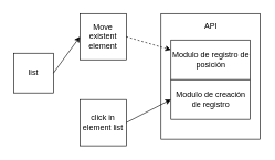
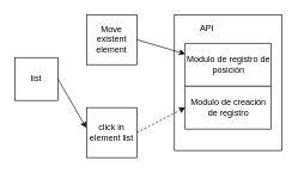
  <mxCell id="0" />
  <mxCell id="1" parent="0" />
  <mxCell id="2" value="" style="rounded=0;whiteSpace=wrap;html=1;" vertex="1" parent="1"><mxGeometry x="242.5" y="20" width="150" height="190" as="geometry" /></mxCell>
  <mxCell id="3" value="list" style="rounded=0;whiteSpace=wrap;html=1;" vertex="1" parent="1"><mxGeometry x="20" y="80" width="60" height="60" as="geometry" /></mxCell>
  <mxCell id="4" value="Move existent element" style="whiteSpace=wrap;html=1;aspect=fixed;" vertex="1" parent="1"><mxGeometry x="120" y="20" width="70" height="70" as="geometry" /></mxCell>
- <mxCell id="5" value="" style="endArrow=classic;html=1;rounded=0;exitX=1;exitY=0.5;exitDx=0;exitDy=0;entryX=0;entryY=0.5;entryDx=0;entryDy=0;" edge="1" parent="1" source="3" target="4"><mxGeometry width="50" height="50" relative="1" as="geometry"><mxPoint x="260" y="170" as="sourcePoint" /><mxPoint x="310" y="120" as="targetPoint" /></mxGeometry></mxCell>
  <mxCell id="6" value="click in element list" style="whiteSpace=wrap;html=1;aspect=fixed;" vertex="1" parent="1"><mxGeometry x="120" y="150" width="70" height="70" as="geometry" /></mxCell>
- <mxCell id="8" value="API" style="text;html=1;align=center;verticalAlign=middle;whiteSpace=wrap;rounded=0;" vertex="1" parent="1"><mxGeometry x="287.5" y="30" width="60" height="20" as="geometry" /></mxCell>
+ <mxCell id="7" value="" style="endArrow=classic;html=1;rounded=0;entryX=-0.008;entryY=0.405;entryDx=0;entryDy=0;entryPerimeter=0;exitX=1;exitY=0.5;exitDx=0;exitDy=0;" edge="1" parent="1" source="3" target="6"><mxGeometry width="50" height="50" relative="1" as="geometry"><mxPoint x="80" y="130" as="sourcePoint" /><mxPoint x="120" y="20" as="targetPoint" /></mxGeometry></mxCell>
+ <mxCell id="8" value="API" style="text;html=1;align=center;verticalAlign=middle;whiteSpace=wrap;rounded=0;" vertex="1" parent="1"><mxGeometry x="257.5" y="30" width="60" height="20" as="geometry" /></mxCell>
  <mxCell id="9" value="Modulo de registro de posición" style="rounded=0;whiteSpace=wrap;html=1;" vertex="1" parent="1"><mxGeometry x="257.5" y="60" width="120" height="60" as="geometry" /></mxCell>
  <mxCell id="10" value="Modulo de creación de registro" style="rounded=0;whiteSpace=wrap;html=1;" vertex="1" parent="1"><mxGeometry x="257.5" y="120" width="120" height="60" as="geometry" /></mxCell>
- <mxCell id="11" value="" style="endArrow=classic;html=1;rounded=0;exitX=1;exitY=0.5;exitDx=0;exitDy=0;entryX=0;entryY=0.25;entryDx=0;entryDy=0;dashed=1;" edge="1" parent="1" source="4" target="9"><mxGeometry width="50" height="50" relative="1" as="geometry"><mxPoint x="260" y="170" as="sourcePoint" /><mxPoint x="310" y="120" as="targetPoint" /></mxGeometry></mxCell>
- <mxCell id="12" value="" style="endArrow=classic;html=1;rounded=0;exitX=1;exitY=0.5;exitDx=0;exitDy=0;entryX=0;entryY=0.5;entryDx=0;entryDy=0;" edge="1" parent="1" source="6" target="10"><mxGeometry width="50" height="50" relative="1" as="geometry"><mxPoint x="260" y="170" as="sourcePoint" /><mxPoint x="210" y="140" as="targetPoint" /></mxGeometry></mxCell>
+ <mxCell id="11" value="" style="endArrow=classic;html=1;rounded=0;exitX=1;exitY=0.5;exitDx=0;exitDy=0;entryX=0;entryY=0.25;entryDx=0;entryDy=0;" edge="1" parent="1" source="4" target="9"><mxGeometry width="50" height="50" relative="1" as="geometry"><mxPoint x="260" y="170" as="sourcePoint" /><mxPoint x="310" y="120" as="targetPoint" /></mxGeometry></mxCell>
+ <mxCell id="12" value="" style="endArrow=classic;html=1;rounded=0;exitX=1;exitY=0.5;exitDx=0;exitDy=0;entryX=0;entryY=0.5;entryDx=0;entryDy=0;dashed=1;" edge="1" parent="1" source="6" target="10"><mxGeometry width="50" height="50" relative="1" as="geometry"><mxPoint x="260" y="170" as="sourcePoint" /><mxPoint x="210" y="140" as="targetPoint" /></mxGeometry></mxCell>
